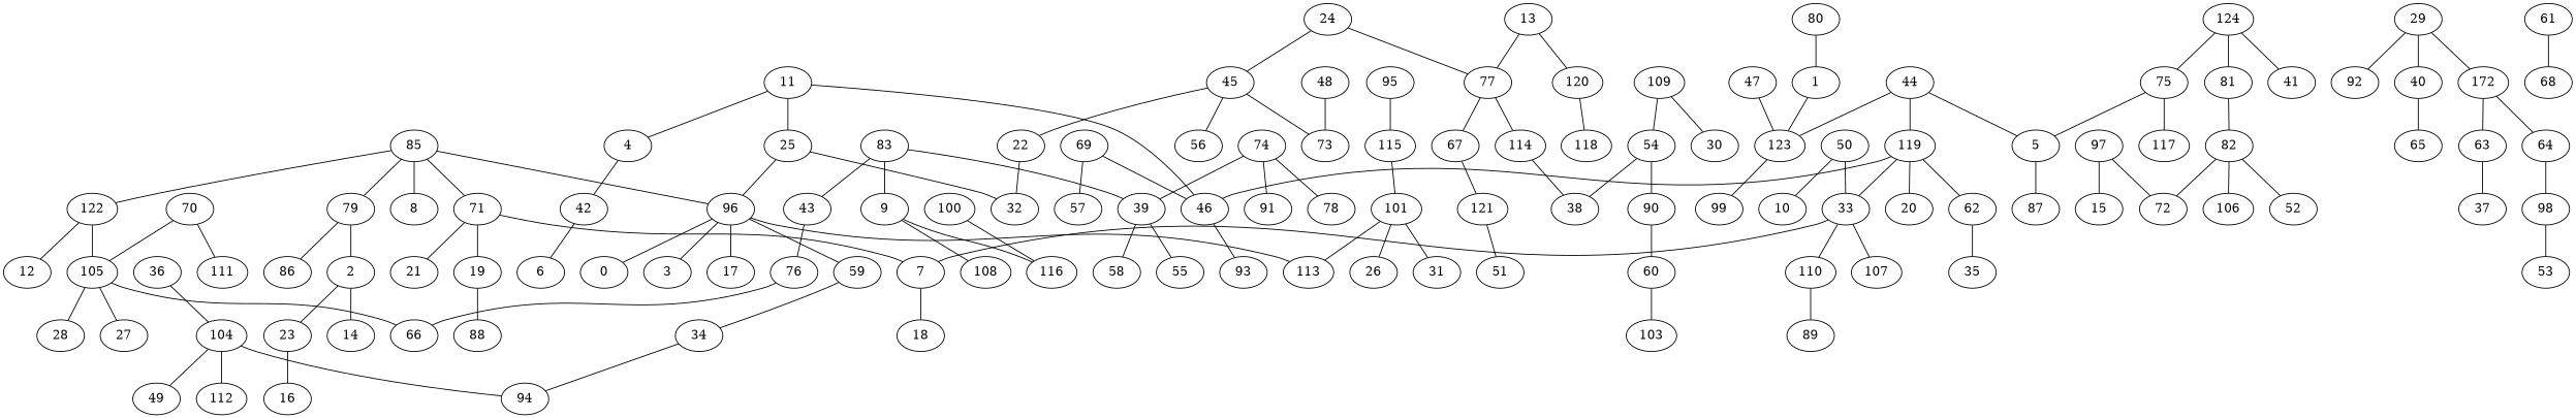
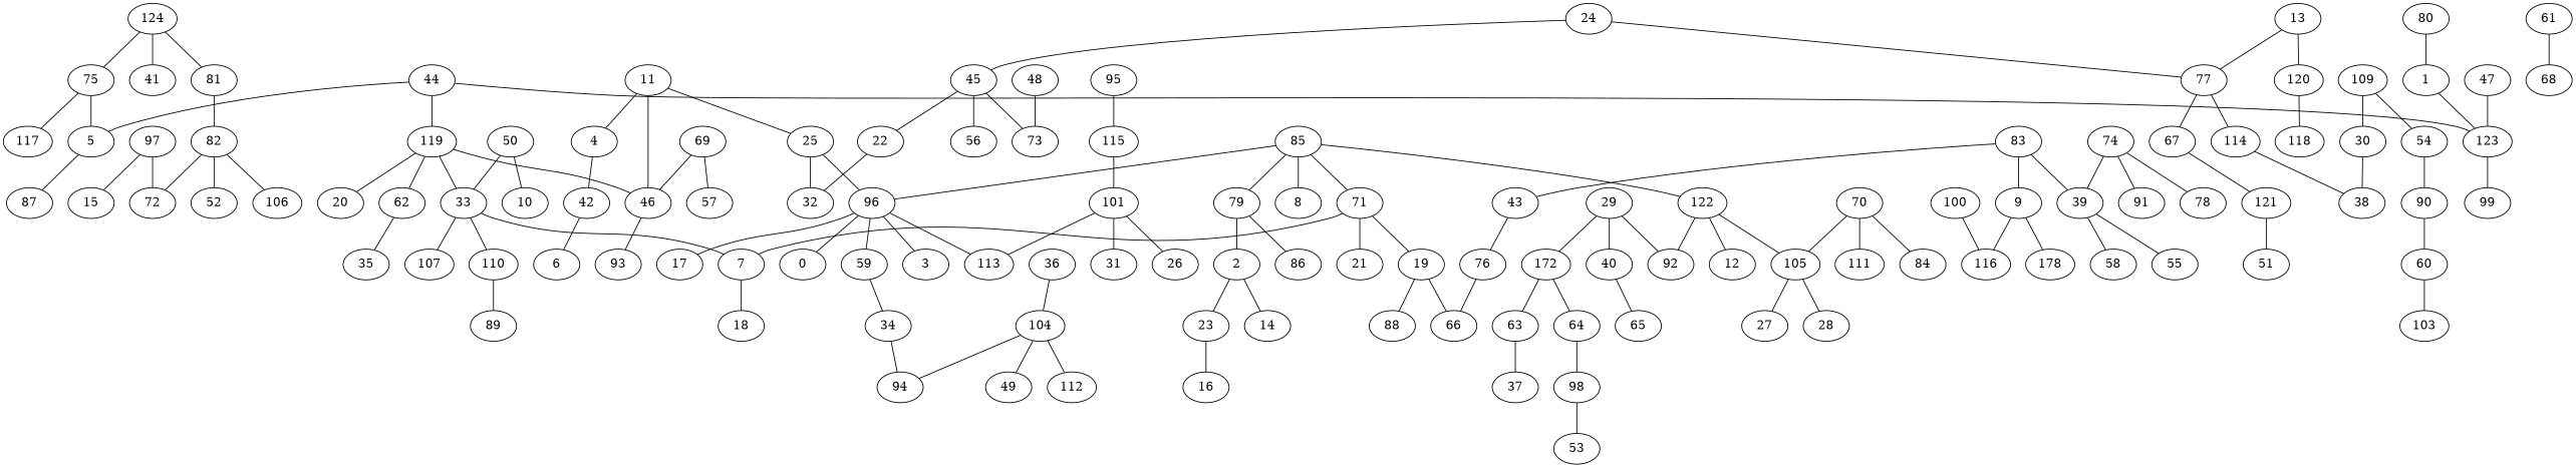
  strict graph {
    124
    75
    81
    41
    5
    117
    82
    87
    72
    52
    106
    85
    122
    71
    96
    79
    8
    92
    105
    12
    21
    7
    19
    59
    3
    113
    17
    0
    86
    2
    66
    27
    28
    18
    88
    34
    23
    14
    11
    25
    4
    46
    32
    42
    93
    6
    44
    119
    123
    20
    33
    62
    99
    110
    107
    35
    89
    61
    68
    24
    45
    77
    22
    73
    56
    67
    114
    121
    38
    29
    40
    n72 [label=172]
    65
    63
    64
    37
    98
    83
    43
    39
    9
    76
    58
    55
-   108
+   108 [label=178]
    116
    97
    15
    13
    120
    118
    51
    50
    10
    16
    94
    100
    70
    111
+   84
    95
    115
    101
    26
    31
    69
    57
    36
    104
    49
    112
    109
    54
    30
    90
    60
    103
    53
    80
    1
    47
    48
    74
    78
    91
    124 -- 75
    124 -- 81
    124 -- 41
    75 -- 5
    75 -- 117
    81 -- 82
    5 -- 87
    82 -- 72
    82 -- 52
    82 -- 106
    85 -- 122
    85 -- 71
    85 -- 96
    85 -- 79
    85 -- 8
+   122 -- 92
    122 -- 105
    122 -- 12
    71 -- 21
    71 -- 7
    71 -- 19
    96 -- 59
    96 -- 3
    96 -- 113
    96 -- 17
    96 -- 0
    79 -- 86
    79 -- 2
-   105 -- 66
+   19 -- 66
    105 -- 27
    105 -- 28
    7 -- 18
    19 -- 88
    59 -- 34
    2 -- 23
    2 -- 14
    34 -- 94
    23 -- 16
    11 -- 25
    11 -- 4
    11 -- 46
    25 -- 96
    25 -- 32
    4 -- 42
    46 -- 93
    42 -- 6
    44 -- 5
    44 -- 119
    44 -- 123
    119 -- 46
    119 -- 20
    119 -- 33
    119 -- 62
    123 -- 99
    33 -- 7
    33 -- 110
    33 -- 107
    62 -- 35
    110 -- 89
    61 -- 68
    24 -- 45
    24 -- 77
    45 -- 22
    45 -- 73
    45 -- 56
    77 -- 67
    77 -- 114
    22 -- 32
    67 -- 121
    114 -- 38
    121 -- 51
    29 -- 92
    29 -- 40
    29 -- n72
    40 -- 65
    n72 -- 63
    n72 -- 64
    63 -- 37
    64 -- 98
    98 -- 53
    83 -- 43
    83 -- 39
    83 -- 9
    43 -- 76
    39 -- 58
    39 -- 55
    9 -- 108
    9 -- 116
    76 -- 66
    97 -- 72
    97 -- 15
    13 -- 77
    13 -- 120
    120 -- 118
    50 -- 33
    50 -- 10
    100 -- 116
    70 -- 105
    70 -- 111
+   70 -- 84
    95 -- 115
    115 -- 101
    101 -- 113
    101 -- 26
    101 -- 31
    69 -- 46
    69 -- 57
    36 -- 104
    104 -- 94
    104 -- 49
    104 -- 112
    109 -- 54
    109 -- 30
-   54 -- 38
+   30 -- 38
    54 -- 90
    90 -- 60
    60 -- 103
    80 -- 1
    1 -- 123
    47 -- 123
    48 -- 73
    74 -- 39
    74 -- 78
    74 -- 91
  }
